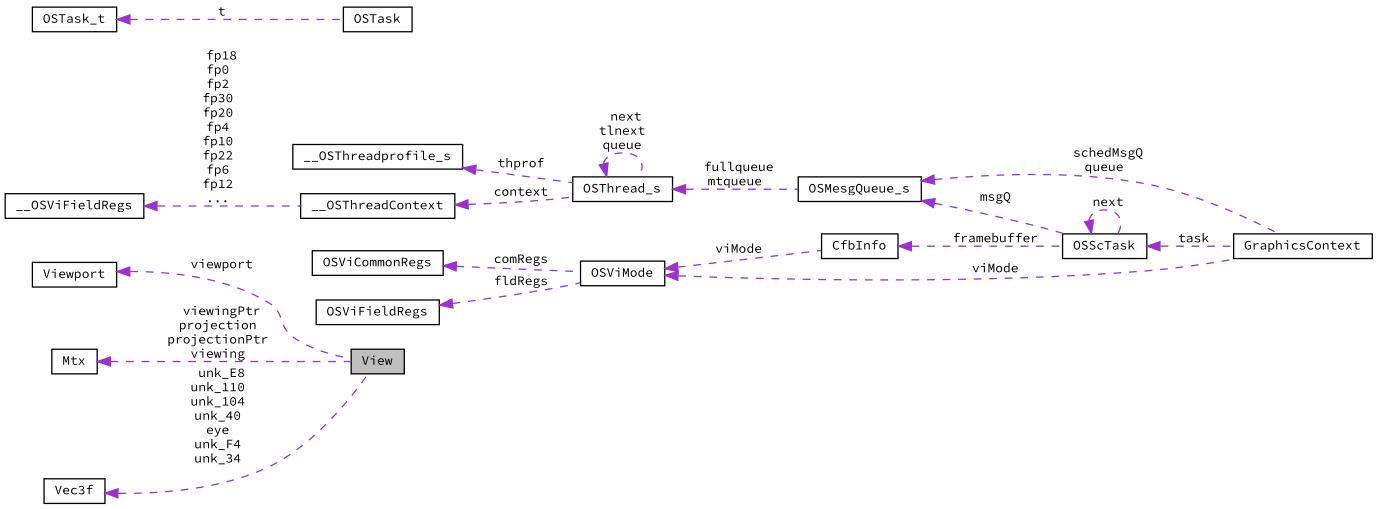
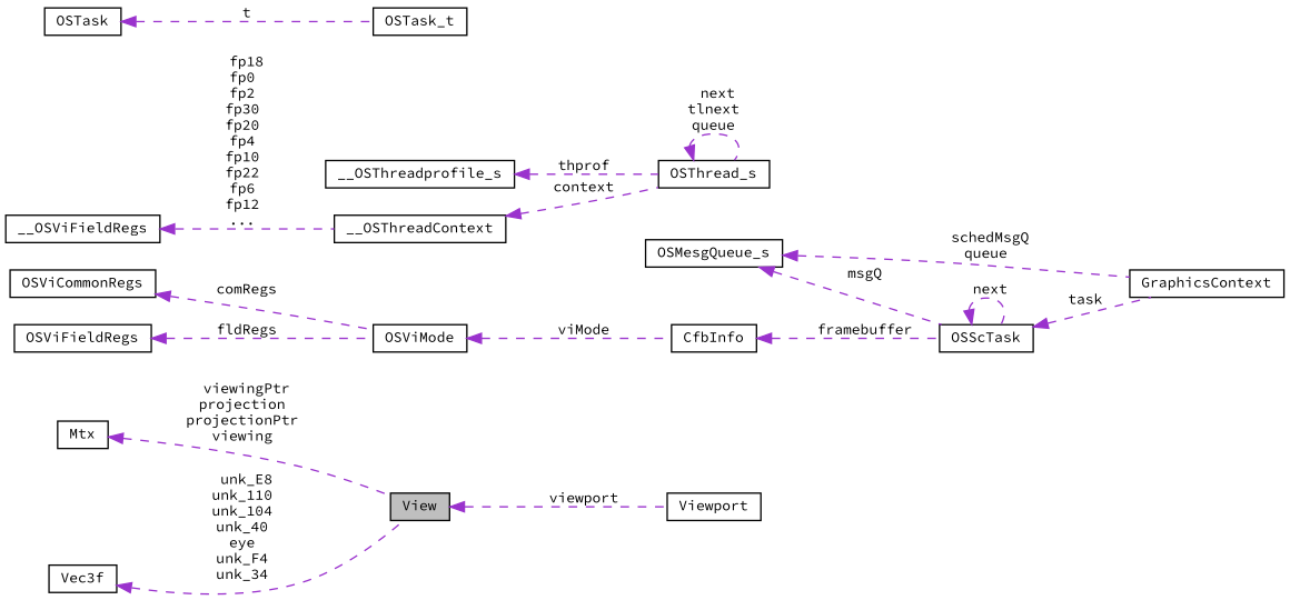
  digraph {
    fontname="Source Code Pro"
    rankdir=LR
    node [color=black fillcolor=white fontname="Source Code Pro" fontsize=10 shape=record style=filled]
    edge [color=darkorchid3 dir=back fontname="Source Code Pro" fontsize=10 labelfontname=Helvetica labelfontsize=10 style=dashed]
    n1 [fillcolor=grey75 fontcolor=black height=0.2 label=View width=0.4]
    n2 [height=0.2 label=GraphicsContext width=0.4]
    n3 [height=0.2 label=OSScTask width=0.4]
    n4 [height=0.2 label=OSMesgQueue_s width=0.4]
    n5 [height=0.2 label=OSThread_s width=0.4]
    n6 [height=0.2 label=__OSThreadprofile_s width=0.4]
    n7 [height=0.2 label=__OSThreadContext width=0.4]
    n8 [height=0.2 label=__OSViFieldRegs width=0.4]
    n9 [height=0.2 label=OSTask width=0.4]
    n10 [height=0.2 label=OSTask_t width=0.4]
    n11 [height=0.2 label=CfbInfo width=0.4]
    n12 [height=0.2 label=OSViMode width=0.4]
    n13 [height=0.2 label=OSViCommonRegs width=0.4]
    n14 [height=0.2 label=OSViFieldRegs width=0.4]
    n15 [height=0.2 label=Viewport width=0.4]
    n16 [height=0.2 label=Mtx width=0.4]
    n17 [height=0.2 label=Vec3f width=0.4]
    n3 -> n2 [label=" task"]
    n3 -> n3 [label=" next"]
    n4 -> n2 [label=" schedMsgQ\nqueue"]
    n4 -> n3 [label=" msgQ"]
-   n5 -> n4 [label=" fullqueue\nmtqueue"]
    n5 -> n5 [label=" next\ntlnext\nqueue"]
    n6 -> n5 [label=" thprof"]
    n7 -> n5 [label=" context"]
    n8 -> n7 [label=" fp18\nfp0\nfp2\nfp30\nfp20\nfp4\nfp10\nfp22\nfp6\nfp12\n..."]
-   n10 -> n9 [label=" t"]
+   n9 -> n10 [label=" t"]
    n11 -> n3 [label=" framebuffer"]
-   n12 -> n2 [label=" viMode"]
    n12 -> n11 [label=" viMode"]
    n13 -> n12 [label=" comRegs"]
    n14 -> n12 [label=" fldRegs"]
-   n15 -> n1 [label=" viewport"]
+   n1 -> n15 [label=" viewport"]
    n16 -> n1 [label=" viewingPtr\nprojection\nprojectionPtr\nviewing"]
    n17 -> n1 [label=" unk_E8\nunk_110\nunk_104\nunk_40\neye\nunk_F4\nunk_34"]
  }
